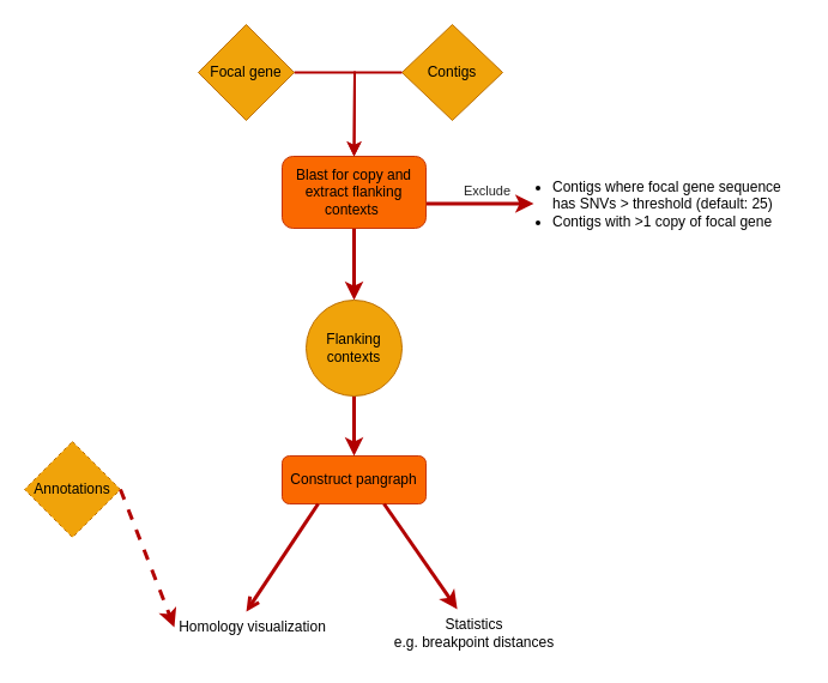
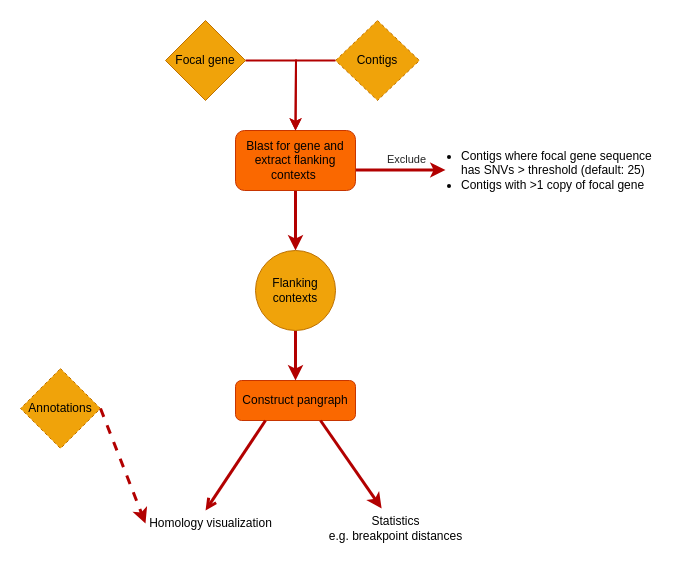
  <mxCell id="0" />
  <mxCell id="1" parent="0" />
  <mxCell id="2" value="Construct pangraph" style="rounded=1;whiteSpace=wrap;html=1;fontSize=12;glass=0;strokeWidth=1;shadow=0;fillColor=#fa6800;fontColor=#000000;strokeColor=#C73500;" parent="1" vertex="1"><mxGeometry x="235" y="380" width="120" height="40" as="geometry" /></mxCell>
  <mxCell id="3" value="" style="edgeStyle=none;orthogonalLoop=1;jettySize=auto;html=1;rounded=0;fillColor=#e51400;strokeColor=#B20000;strokeWidth=3;" edge="1" parent="1"><mxGeometry width="100" relative="1" as="geometry"><mxPoint x="345" y="169.5" as="sourcePoint" /><mxPoint x="445" y="169.5" as="targetPoint" /><Array as="points" /></mxGeometry></mxCell>
  <mxCell id="4" value="&lt;span style=&quot;background-color: rgb(255, 255, 255);&quot;&gt;Exclude&lt;/span&gt;" style="edgeLabel;html=1;align=center;verticalAlign=middle;resizable=0;points=[];fontColor=#242424;" vertex="1" connectable="0" parent="3"><mxGeometry x="0.46" y="-3" relative="1" as="geometry"><mxPoint x="-13" y="-14" as="offset" /></mxGeometry></mxCell>
  <mxCell id="5" value="" style="edgeStyle=orthogonalEdgeStyle;rounded=0;orthogonalLoop=1;jettySize=auto;html=1;fillColor=#e51400;strokeColor=#B20000;strokeWidth=3;" edge="1" parent="1" source="6" target="12"><mxGeometry relative="1" as="geometry" /></mxCell>
- <mxCell id="6" value="Blast for copy and extract flanking contexts&amp;nbsp;" style="rounded=1;whiteSpace=wrap;html=1;fillColor=#fa6800;fontColor=#000000;strokeColor=#C73500;" vertex="1" parent="1"><mxGeometry x="235" y="130" width="120" height="60" as="geometry" /></mxCell>
- <mxCell id="7" value="Contigs" style="rhombus;whiteSpace=wrap;html=1;fillColor=#f0a30a;fontColor=#000000;strokeColor=#BD7000;" vertex="1" parent="1"><mxGeometry x="335" y="20" width="84" height="80" as="geometry" /></mxCell>
+ <mxCell id="6" value="Blast for gene and extract flanking contexts&amp;nbsp;" style="rounded=1;whiteSpace=wrap;html=1;fillColor=#fa6800;fontColor=#000000;strokeColor=#C73500;" vertex="1" parent="1"><mxGeometry x="235" y="130" width="120" height="60" as="geometry" /></mxCell>
+ <mxCell id="7" value="Contigs" style="rhombus;whiteSpace=wrap;html=1;fillColor=#f0a30a;fontColor=#000000;strokeColor=#BD7000;dashed=1;" vertex="1" parent="1"><mxGeometry x="335" y="20" width="84" height="80" as="geometry" /></mxCell>
  <mxCell id="8" value="" style="edgeStyle=orthogonalEdgeStyle;rounded=0;orthogonalLoop=1;jettySize=auto;html=1;strokeWidth=2;fillColor=#e51400;strokeColor=#B20000;" edge="1" parent="1" source="9"><mxGeometry relative="1" as="geometry"><mxPoint x="295" y="130" as="targetPoint" /></mxGeometry></mxCell>
  <mxCell id="9" value="Focal gene" style="rhombus;whiteSpace=wrap;html=1;fillColor=#f0a30a;fontColor=#000000;strokeColor=#BD7000;" vertex="1" parent="1"><mxGeometry x="165" y="20" width="80" height="80" as="geometry" /></mxCell>
  <mxCell id="10" value="&lt;ul&gt;&lt;li&gt;Contigs where focal gene sequence &lt;br&gt;has SNVs &amp;gt; threshold (default: 25)&lt;/li&gt;&lt;li&gt;Contigs with &amp;gt;1 copy of focal gene&lt;/li&gt;&lt;/ul&gt;" style="text;html=1;align=left;verticalAlign=middle;resizable=0;points=[];autosize=1;strokeColor=none;fillColor=none;fontColor=#030303;" vertex="1" parent="1"><mxGeometry x="419" y="130" width="250" height="80" as="geometry" /></mxCell>
  <mxCell id="11" value="" style="edgeStyle=orthogonalEdgeStyle;rounded=0;orthogonalLoop=1;jettySize=auto;html=1;strokeWidth=3;fillColor=#e51400;strokeColor=#B20000;" edge="1" parent="1" source="12" target="2"><mxGeometry relative="1" as="geometry" /></mxCell>
  <mxCell id="12" value="Flanking contexts" style="ellipse;whiteSpace=wrap;html=1;fillColor=#f0a30a;fontColor=#000000;strokeColor=#BD7000;" vertex="1" parent="1"><mxGeometry x="255" y="250" width="80" height="80" as="geometry" /></mxCell>
  <mxCell id="13" value="" style="edgeStyle=orthogonalEdgeStyle;rounded=0;orthogonalLoop=1;jettySize=auto;html=1;exitX=0;exitY=0.5;exitDx=0;exitDy=0;strokeWidth=2;fillColor=#e51400;strokeColor=#B20000;" edge="1" parent="1" source="7"><mxGeometry relative="1" as="geometry"><mxPoint x="245" y="60" as="sourcePoint" /><mxPoint x="295" y="130" as="targetPoint" /></mxGeometry></mxCell>
  <mxCell id="14" value="" style="edgeStyle=none;orthogonalLoop=1;jettySize=auto;html=1;rounded=0;exitX=0.25;exitY=1;exitDx=0;exitDy=0;strokeWidth=3;fillColor=#e51400;strokeColor=#B20000;entryX=0.467;entryY=0.067;entryDx=0;entryDy=0;entryPerimeter=0;endArrow=open;" edge="1" parent="1" source="2" target="15"><mxGeometry width="100" relative="1" as="geometry"><mxPoint x="195" y="530" as="sourcePoint" /><mxPoint x="235" y="510" as="targetPoint" /><Array as="points" /></mxGeometry></mxCell>
  <mxCell id="15" value="Homology visualization" style="text;html=1;align=center;verticalAlign=middle;resizable=0;points=[];autosize=1;strokeColor=none;fillColor=none;fontColor=#000000;" vertex="1" parent="1"><mxGeometry x="135" y="508" width="150" height="30" as="geometry" /></mxCell>
  <mxCell id="16" value="Statistics&lt;br&gt;e.g. breakpoint distances" style="text;html=1;align=center;verticalAlign=middle;resizable=0;points=[];autosize=1;strokeColor=none;fillColor=none;fontColor=#000000;" vertex="1" parent="1"><mxGeometry x="315" y="508" width="160" height="40" as="geometry" /></mxCell>
  <mxCell id="17" value="Annotations" style="rhombus;whiteSpace=wrap;html=1;fillColor=#f0a30a;fontColor=#000000;strokeColor=#BD7000;dashed=1;" vertex="1" parent="1"><mxGeometry x="20" y="368" width="80" height="80" as="geometry" /></mxCell>
  <mxCell id="18" value="" style="edgeStyle=none;orthogonalLoop=1;jettySize=auto;html=1;rounded=0;exitX=0.25;exitY=1;exitDx=0;exitDy=0;strokeWidth=3;fillColor=#e51400;strokeColor=#B20000;" edge="1" parent="1" target="16"><mxGeometry width="100" relative="1" as="geometry"><mxPoint x="320" y="420" as="sourcePoint" /><mxPoint x="355" y="510" as="targetPoint" /><Array as="points" /></mxGeometry></mxCell>
  <mxCell id="19" value="" style="edgeStyle=none;orthogonalLoop=1;jettySize=auto;html=1;rounded=0;exitX=1;exitY=0.5;exitDx=0;exitDy=0;strokeWidth=3;fillColor=#e51400;strokeColor=#B20000;dashed=1;" edge="1" parent="1" source="17"><mxGeometry width="100" relative="1" as="geometry"><mxPoint x="275" y="430" as="sourcePoint" /><mxPoint x="145" y="523" as="targetPoint" /><Array as="points" /></mxGeometry></mxCell>
